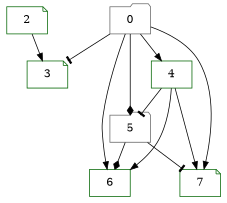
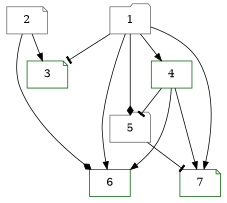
  strict digraph {
    node [color=darkgreen shape=note]
    edge [arrowhead=normal weight=1]
-   1 [color=gray40 shape=folder label=0]
+   1 [color=gray40 shape=folder]
    5 [color=gray40 shape=folder]
    3
    7
    4 [shape=box]
    6 [shape=box]
-   2
+   2 [color=gray40]
    1 -> 5 [arrowhead=diamond]
    1 -> 3 [arrowhead=tee]
    1 -> 7
    1 -> 4
    1 -> 6
    5 -> 7 [arrowhead=tee]
-   5 -> 6 [arrowhead=diamond]
+   2 -> 6 [arrowhead=diamond]
    4 -> 5 [arrowhead=tee]
    4 -> 7
    4 -> 6
    2 -> 3
  }
